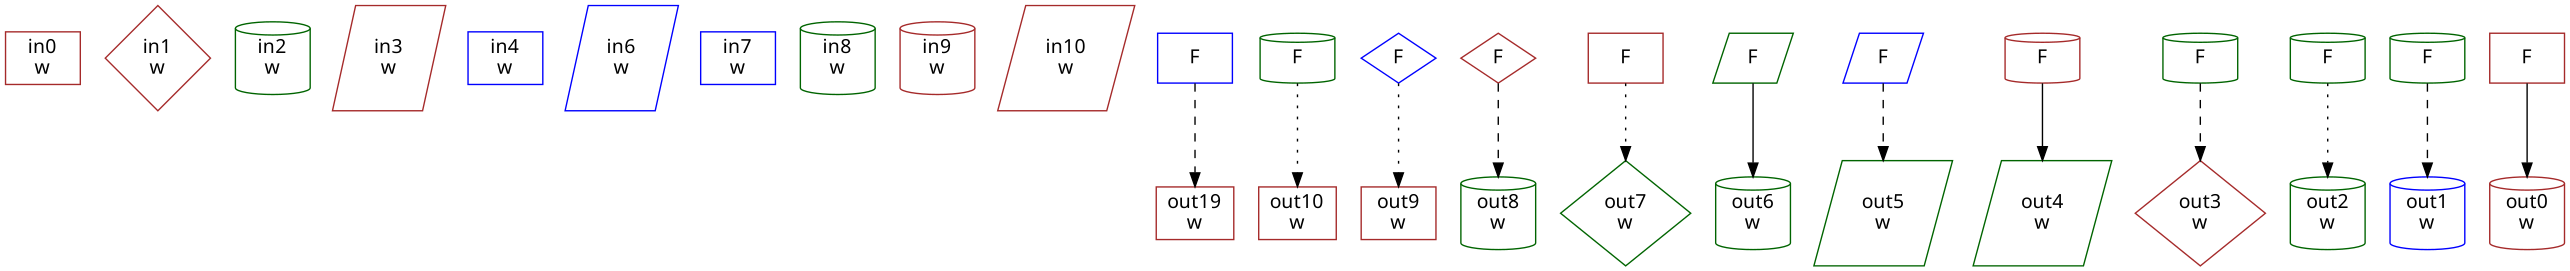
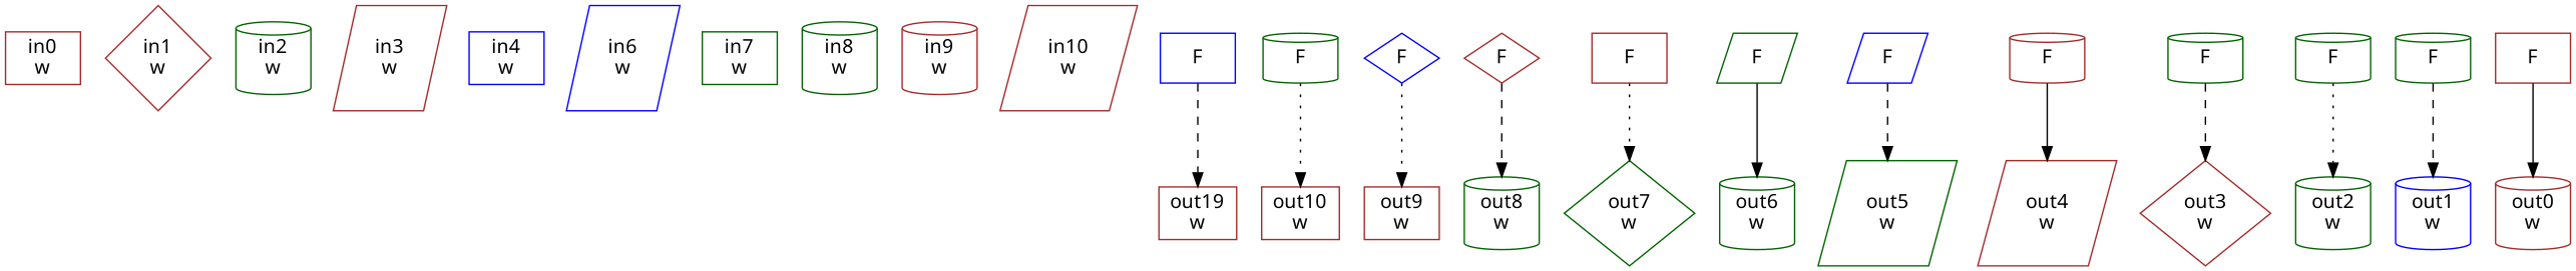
  digraph {
    node [color=brown fillcolor=white fontname=geneva shape=cylinder style=filled]
    edge [fontcolor=forestgreen fontname=Geneva style=dashed]
    n1 [label="in0\nw" shape=box]
    n2 [label="in1\nw" shape=diamond]
    n3 [color=darkgreen label="in2\nw"]
    n4 [label="in3\nw" shape=parallelogram]
    n5 [color=blue label="in4\nw" shape=box]
    n6 [color=blue label="in6\nw" shape=parallelogram]
-   n7 [color=blue label="in7\nw" shape=box]
+   n7 [color=darkgreen label="in7\nw" shape=box]
    n8 [color=darkgreen label="in8\nw"]
    n9 [label="in9\nw"]
    n10 [label="in10\nw" shape=parallelogram]
    n11 [color=blue label=F shape=box]
    n12 [label="out19\nw" shape=box]
    n13 [color=darkgreen label=F]
    n14 [label="out10\nw" shape=box]
    n15 [color=blue label=F shape=diamond]
    n16 [label="out9\nw" shape=box]
    n17 [label=F shape=diamond]
    n18 [color=darkgreen label="out8\nw"]
    n19 [label=F shape=box]
    n20 [color=darkgreen label="out7\nw" shape=diamond]
    n21 [color=darkgreen label=F shape=parallelogram]
    n22 [color=darkgreen label="out6\nw"]
    n23 [color=blue label=F shape=parallelogram]
    n24 [color=darkgreen label="out5\nw" shape=parallelogram]
    n25 [label=F]
-   n26 [color=darkgreen label="out4\nw" shape=parallelogram]
+   n26 [label="out4\nw" shape=parallelogram]
    n27 [color=darkgreen label=F]
    n28 [label="out3\nw" shape=diamond]
    n29 [color=darkgreen label=F]
    n30 [color=darkgreen label="out2\nw"]
    n31 [color=darkgreen label=F]
    n32 [color=blue label="out1\nw"]
    n33 [label=F shape=box]
    n34 [label="out0\nw"]
    n11 -> n12
    n13 -> n14 [style=dotted]
    n15 -> n16 [style=dotted]
    n17 -> n18
    n19 -> n20 [style=dotted]
    n21 -> n22 [style=solid]
    n23 -> n24
    n25 -> n26 [style=solid]
    n27 -> n28
    n29 -> n30 [style=dotted]
    n31 -> n32
    n33 -> n34 [style=solid]
  }
